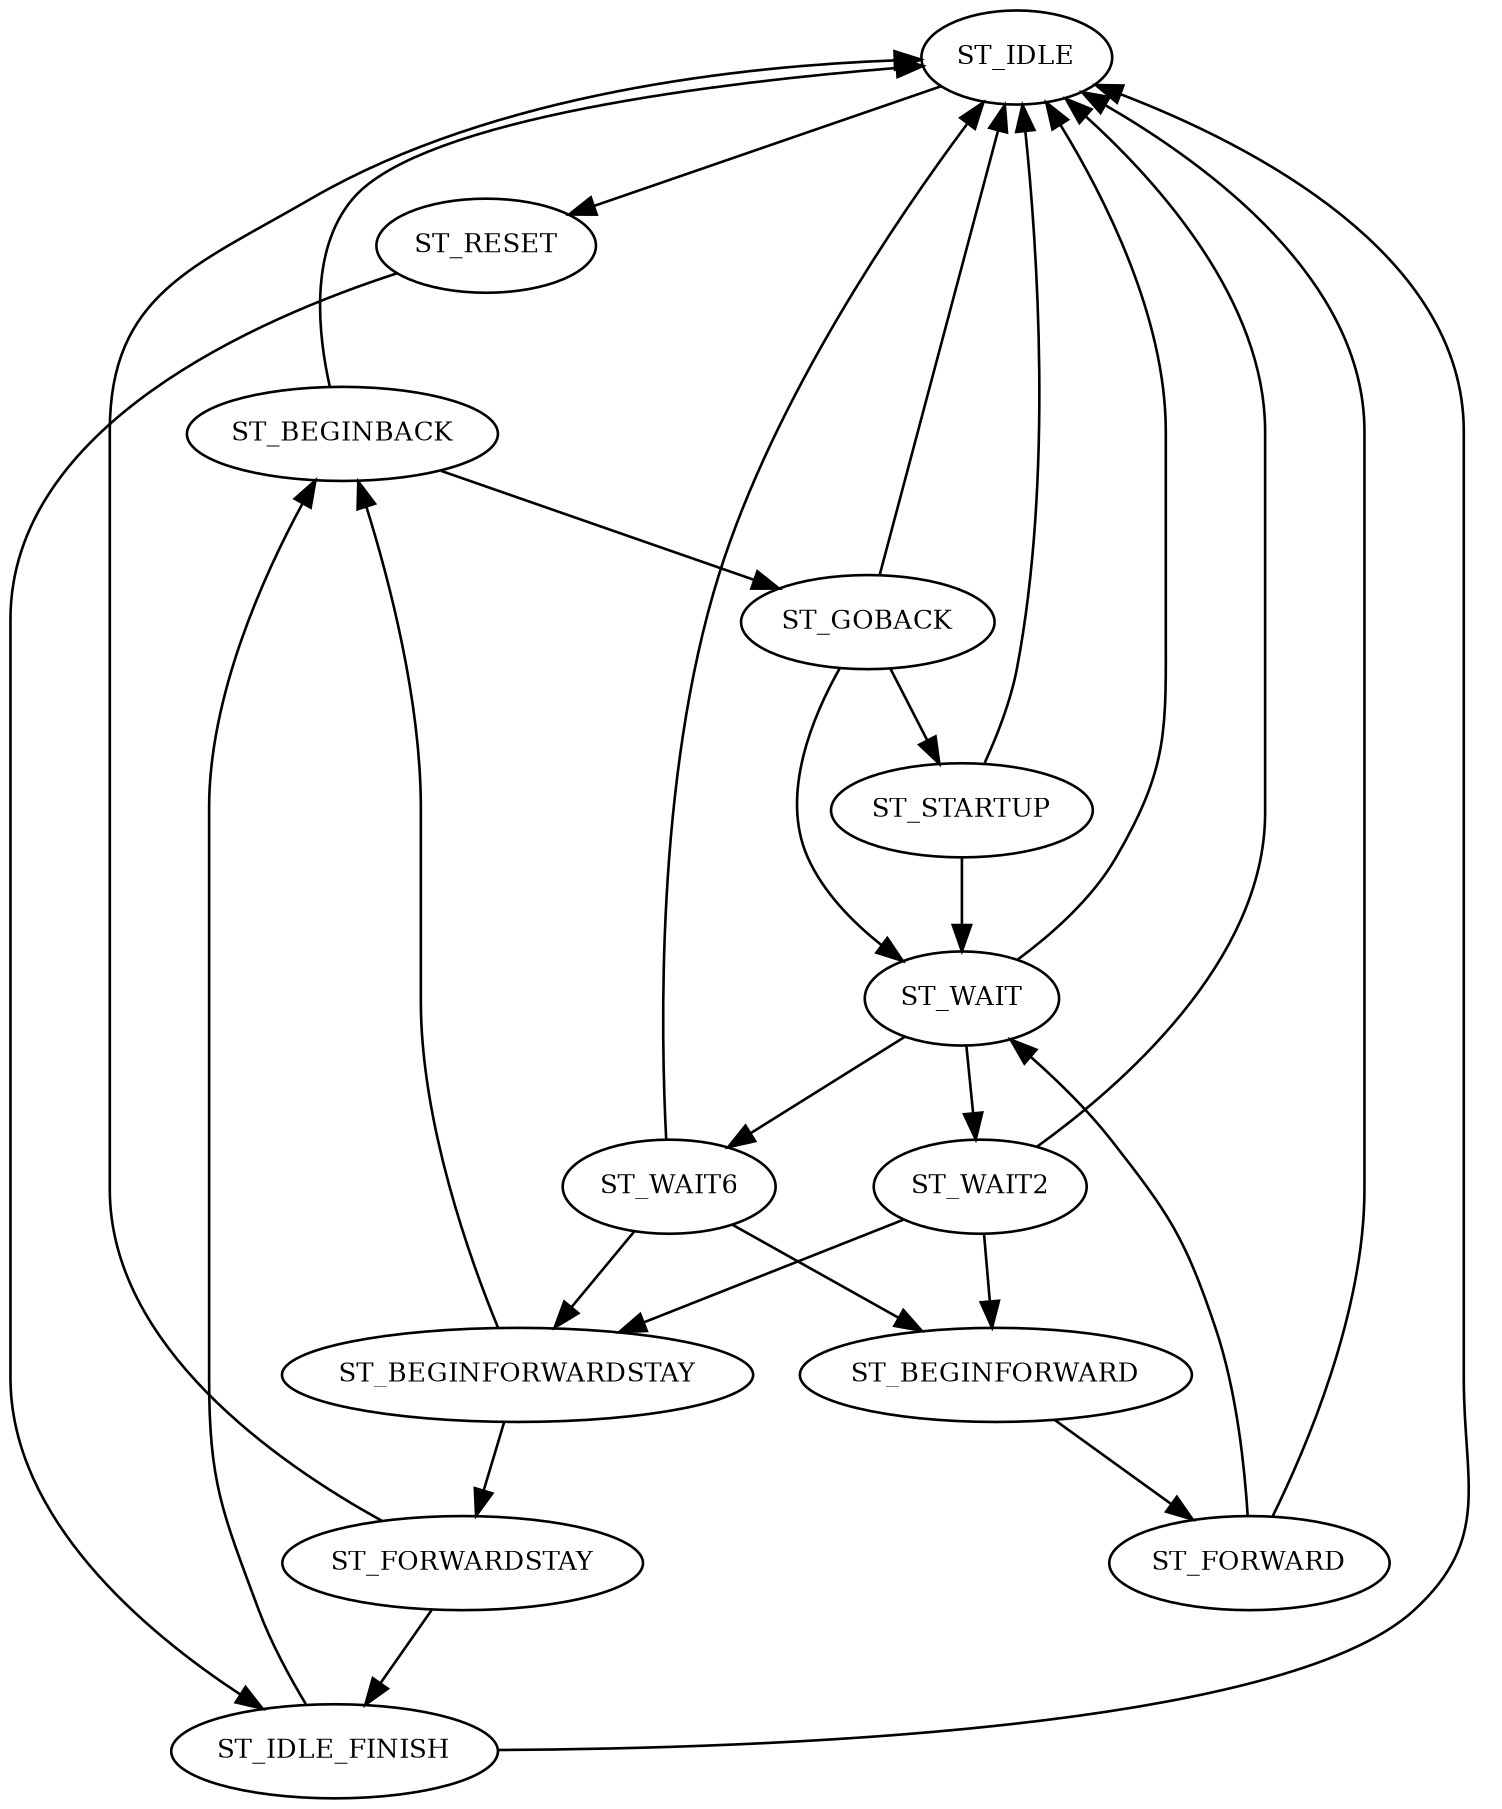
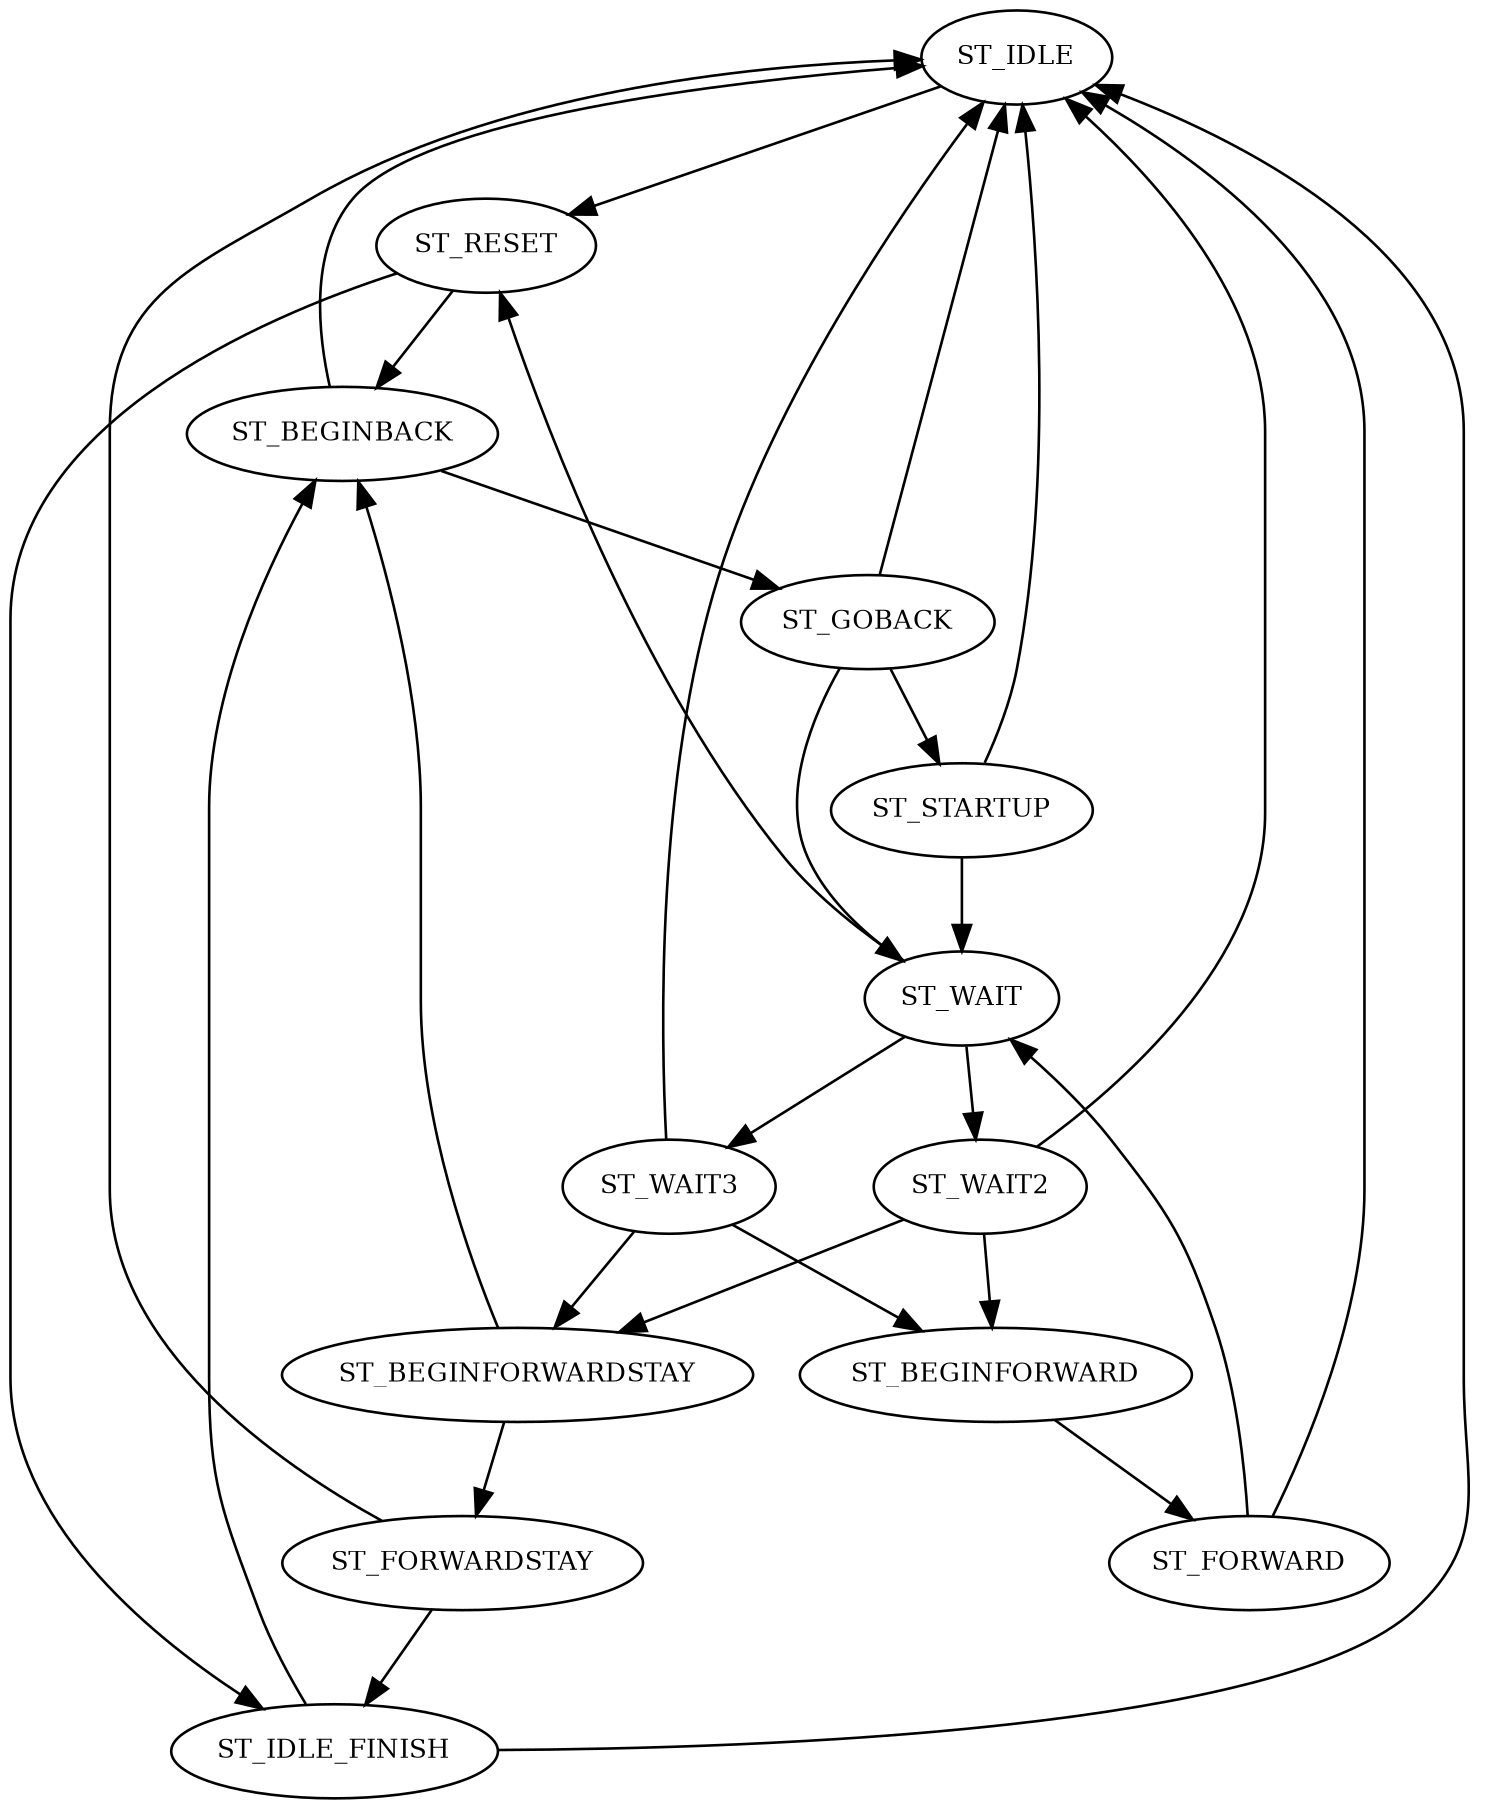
  digraph {
    node [fontsize=10]
    ST_IDLE
    ST_RESET
    ST_BEGINBACK
    n4 [label=ST_IDLE_FINISH]
    ST_GOBACK
    ST_STARTUP
    ST_WAIT
    ST_WAIT2
-   ST_WAIT3 [label=ST_WAIT6]
+   ST_WAIT3
    ST_BEGINFORWARDSTAY
    ST_BEGINFORWARD
    ST_FORWARDSTAY
    ST_FORWARD
    ST_IDLE -> ST_RESET
+   ST_RESET -> ST_BEGINBACK
    ST_RESET -> n4
    ST_BEGINBACK -> ST_IDLE
    ST_BEGINBACK -> ST_GOBACK
    n4 -> ST_IDLE
    n4 -> ST_BEGINBACK
    ST_GOBACK -> ST_IDLE
    ST_GOBACK -> ST_STARTUP
    ST_GOBACK -> ST_WAIT
    ST_STARTUP -> ST_IDLE
    ST_STARTUP -> ST_WAIT
-   ST_WAIT -> ST_IDLE
+   ST_WAIT -> ST_RESET
    ST_WAIT -> ST_WAIT2
    ST_WAIT -> ST_WAIT3
    ST_WAIT2 -> ST_IDLE
    ST_WAIT2 -> ST_BEGINFORWARDSTAY
    ST_WAIT2 -> ST_BEGINFORWARD
    ST_WAIT3 -> ST_IDLE
    ST_WAIT3 -> ST_BEGINFORWARDSTAY
    ST_WAIT3 -> ST_BEGINFORWARD
    ST_BEGINFORWARDSTAY -> ST_BEGINBACK
    ST_BEGINFORWARDSTAY -> ST_FORWARDSTAY
    ST_BEGINFORWARD -> ST_FORWARD
    ST_FORWARDSTAY -> ST_IDLE
    ST_FORWARDSTAY -> n4
    ST_FORWARD -> ST_IDLE
    ST_FORWARD -> ST_WAIT
  }
